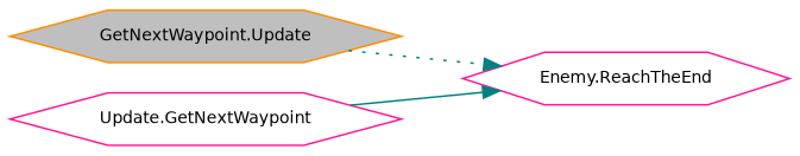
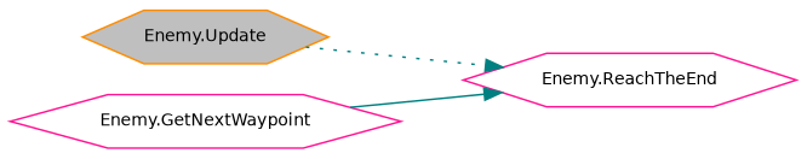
  digraph {
    rankdir=LR
    node [color=deeppink fillcolor=white fontname=Helvetica fontsize=10 shape=hexagon style=filled]
    edge [color=teal fontname=Helvetica fontsize=10 labelfontname=Helvetica labelfontsize=10]
-   n1 [color=darkorange fillcolor=grey75 fontcolor=black height=0.2 label="GetNextWaypoint.Update" width=0.4]
+   n1 [color=darkorange fillcolor=grey75 fontcolor=black height=0.2 label="Enemy.Update" width=0.4]
    n2 [height=0.2 label="Enemy.ReachTheEnd" width=0.4]
-   n3 [height=0.2 label="Update.GetNextWaypoint" width=0.4]
+   n3 [height=0.2 label="Enemy.GetNextWaypoint" width=0.4]
    n1 -> n2 [style=dotted]
    n3 -> n2 [style=solid]
  }
